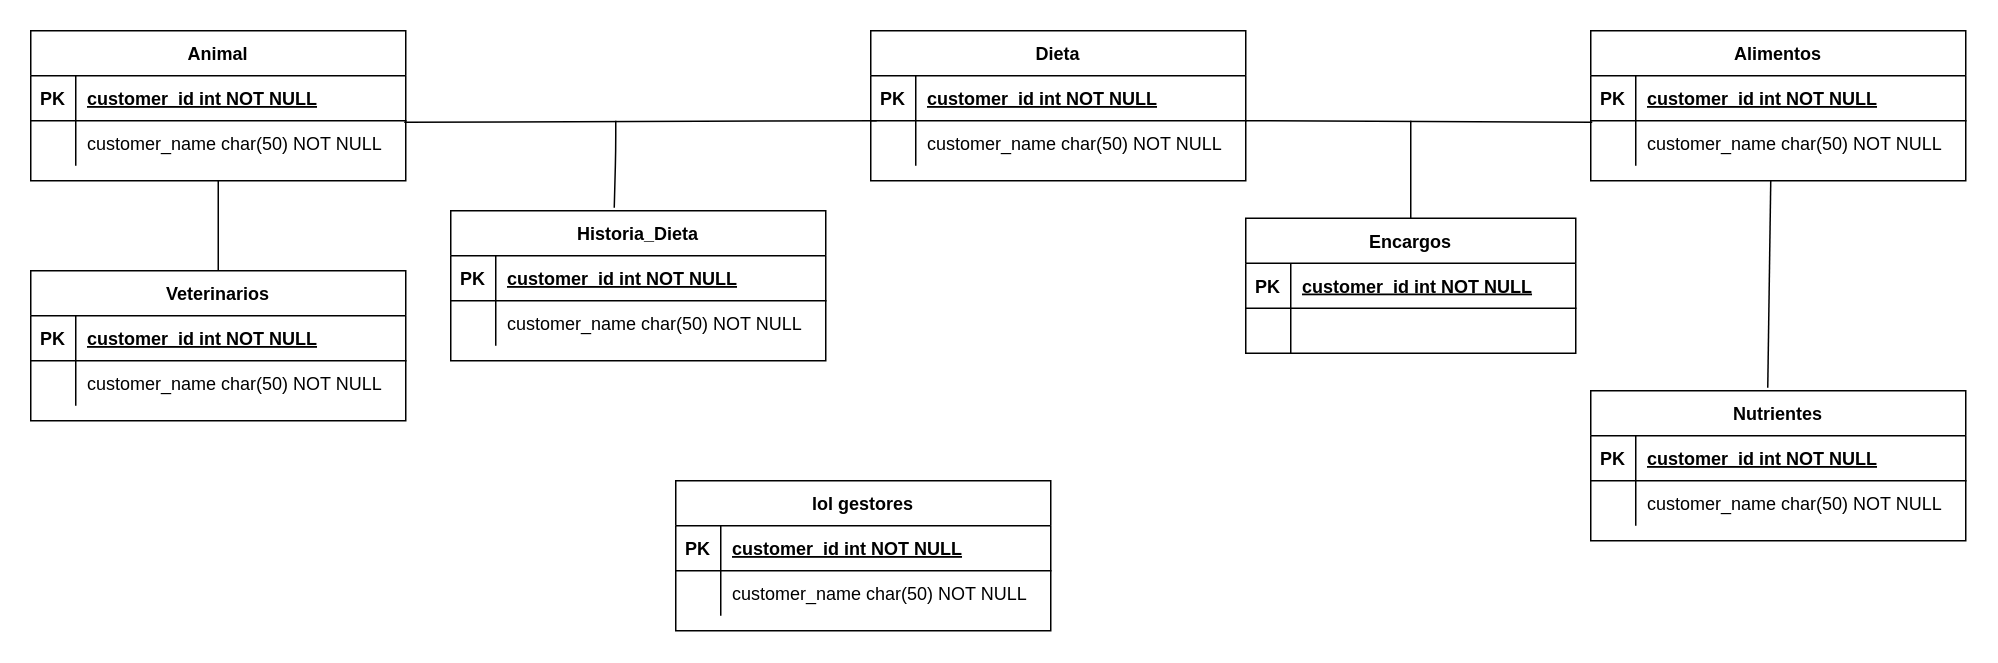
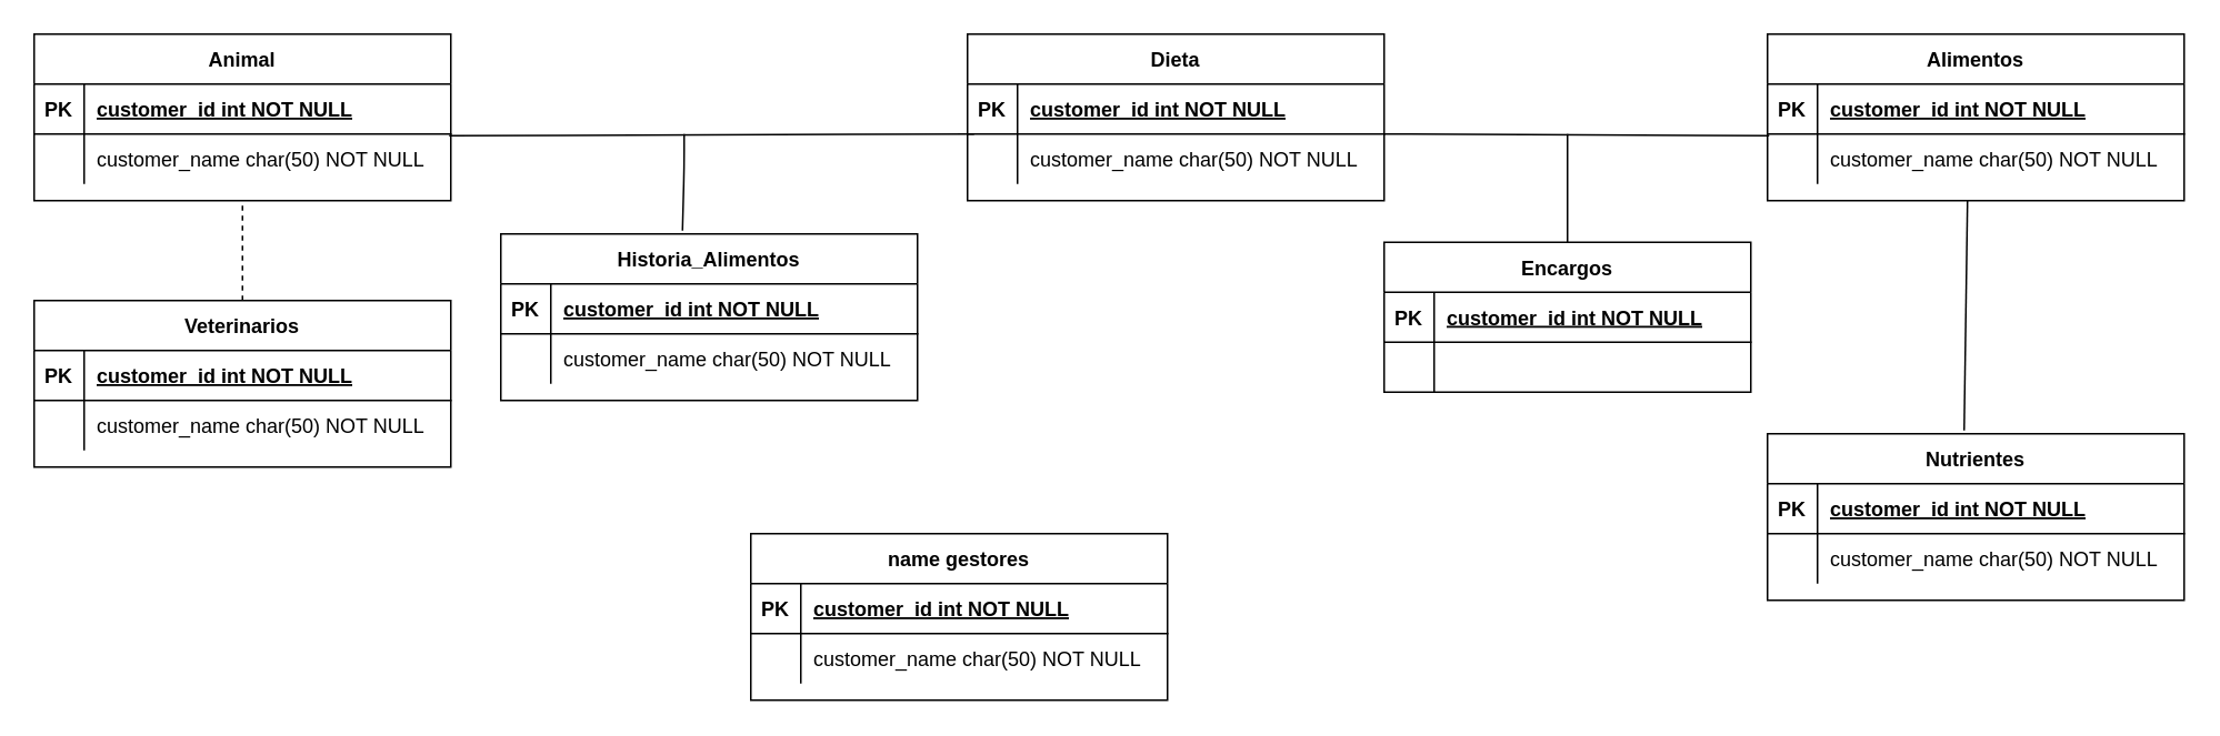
  <mxCell id="0" />
  <mxCell id="1" parent="0" />
  <mxCell id="2" value="Animal" style="shape=table;startSize=30;container=1;collapsible=1;childLayout=tableLayout;fixedRows=1;rowLines=0;fontStyle=1;align=center;resizeLast=1;" parent="1" vertex="1"><mxGeometry x="20" y="20" width="250" height="100" as="geometry" /></mxCell>
  <mxCell id="3" value="" style="shape=partialRectangle;collapsible=0;dropTarget=0;pointerEvents=0;fillColor=none;points=[[0,0.5],[1,0.5]];portConstraint=eastwest;top=0;left=0;right=0;bottom=1;" parent="2" vertex="1"><mxGeometry y="30" width="250" height="30" as="geometry" /></mxCell>
  <mxCell id="4" value="PK" style="shape=partialRectangle;overflow=hidden;connectable=0;fillColor=none;top=0;left=0;bottom=0;right=0;fontStyle=1;" parent="3" vertex="1"><mxGeometry width="30" height="30" as="geometry" /></mxCell>
  <mxCell id="5" value="customer_id int NOT NULL " style="shape=partialRectangle;overflow=hidden;connectable=0;fillColor=none;top=0;left=0;bottom=0;right=0;align=left;spacingLeft=6;fontStyle=5;" parent="3" vertex="1"><mxGeometry x="30" width="220" height="30" as="geometry" /></mxCell>
  <mxCell id="6" value="" style="shape=partialRectangle;collapsible=0;dropTarget=0;pointerEvents=0;fillColor=none;points=[[0,0.5],[1,0.5]];portConstraint=eastwest;top=0;left=0;right=0;bottom=0;" parent="2" vertex="1"><mxGeometry y="60" width="250" height="30" as="geometry" /></mxCell>
  <mxCell id="7" value="" style="shape=partialRectangle;overflow=hidden;connectable=0;fillColor=none;top=0;left=0;bottom=0;right=0;" parent="6" vertex="1"><mxGeometry width="30" height="30" as="geometry" /></mxCell>
  <mxCell id="8" value="customer_name char(50) NOT NULL" style="shape=partialRectangle;overflow=hidden;connectable=0;fillColor=none;top=0;left=0;bottom=0;right=0;align=left;spacingLeft=6;" parent="6" vertex="1"><mxGeometry x="30" width="220" height="30" as="geometry" /></mxCell>
  <mxCell id="9" value="Veterinarios" style="shape=table;startSize=30;container=1;collapsible=1;childLayout=tableLayout;fixedRows=1;rowLines=0;fontStyle=1;align=center;resizeLast=1;" vertex="1" parent="1"><mxGeometry x="20" y="180" width="250" height="100" as="geometry" /></mxCell>
  <mxCell id="10" value="" style="shape=partialRectangle;collapsible=0;dropTarget=0;pointerEvents=0;fillColor=none;points=[[0,0.5],[1,0.5]];portConstraint=eastwest;top=0;left=0;right=0;bottom=1;" vertex="1" parent="9"><mxGeometry y="30" width="250" height="30" as="geometry" /></mxCell>
  <mxCell id="11" value="PK" style="shape=partialRectangle;overflow=hidden;connectable=0;fillColor=none;top=0;left=0;bottom=0;right=0;fontStyle=1;" vertex="1" parent="10"><mxGeometry width="30" height="30" as="geometry" /></mxCell>
  <mxCell id="12" value="customer_id int NOT NULL " style="shape=partialRectangle;overflow=hidden;connectable=0;fillColor=none;top=0;left=0;bottom=0;right=0;align=left;spacingLeft=6;fontStyle=5;" vertex="1" parent="10"><mxGeometry x="30" width="220" height="30" as="geometry" /></mxCell>
  <mxCell id="13" value="" style="shape=partialRectangle;collapsible=0;dropTarget=0;pointerEvents=0;fillColor=none;points=[[0,0.5],[1,0.5]];portConstraint=eastwest;top=0;left=0;right=0;bottom=0;" vertex="1" parent="9"><mxGeometry y="60" width="250" height="30" as="geometry" /></mxCell>
  <mxCell id="14" value="" style="shape=partialRectangle;overflow=hidden;connectable=0;fillColor=none;top=0;left=0;bottom=0;right=0;" vertex="1" parent="13"><mxGeometry width="30" height="30" as="geometry" /></mxCell>
  <mxCell id="15" value="customer_name char(50) NOT NULL" style="shape=partialRectangle;overflow=hidden;connectable=0;fillColor=none;top=0;left=0;bottom=0;right=0;align=left;spacingLeft=6;" vertex="1" parent="13"><mxGeometry x="30" width="220" height="30" as="geometry" /></mxCell>
  <mxCell id="16" value="Dieta" style="shape=table;startSize=30;container=1;collapsible=1;childLayout=tableLayout;fixedRows=1;rowLines=0;fontStyle=1;align=center;resizeLast=1;" vertex="1" parent="1"><mxGeometry x="580" y="20" width="250" height="100" as="geometry" /></mxCell>
  <mxCell id="17" value="" style="shape=partialRectangle;collapsible=0;dropTarget=0;pointerEvents=0;fillColor=none;points=[[0,0.5],[1,0.5]];portConstraint=eastwest;top=0;left=0;right=0;bottom=1;" vertex="1" parent="16"><mxGeometry y="30" width="250" height="30" as="geometry" /></mxCell>
  <mxCell id="18" value="PK" style="shape=partialRectangle;overflow=hidden;connectable=0;fillColor=none;top=0;left=0;bottom=0;right=0;fontStyle=1;" vertex="1" parent="17"><mxGeometry width="30" height="30" as="geometry" /></mxCell>
  <mxCell id="19" value="customer_id int NOT NULL " style="shape=partialRectangle;overflow=hidden;connectable=0;fillColor=none;top=0;left=0;bottom=0;right=0;align=left;spacingLeft=6;fontStyle=5;" vertex="1" parent="17"><mxGeometry x="30" width="220" height="30" as="geometry" /></mxCell>
  <mxCell id="20" value="" style="shape=partialRectangle;collapsible=0;dropTarget=0;pointerEvents=0;fillColor=none;points=[[0,0.5],[1,0.5]];portConstraint=eastwest;top=0;left=0;right=0;bottom=0;" vertex="1" parent="16"><mxGeometry y="60" width="250" height="30" as="geometry" /></mxCell>
  <mxCell id="21" value="" style="shape=partialRectangle;overflow=hidden;connectable=0;fillColor=none;top=0;left=0;bottom=0;right=0;" vertex="1" parent="20"><mxGeometry width="30" height="30" as="geometry" /></mxCell>
  <mxCell id="22" value="customer_name char(50) NOT NULL" style="shape=partialRectangle;overflow=hidden;connectable=0;fillColor=none;top=0;left=0;bottom=0;right=0;align=left;spacingLeft=6;" vertex="1" parent="20"><mxGeometry x="30" width="220" height="30" as="geometry" /></mxCell>
- <mxCell id="23" value="Historia_Dieta" style="shape=table;startSize=30;container=1;collapsible=1;childLayout=tableLayout;fixedRows=1;rowLines=0;fontStyle=1;align=center;resizeLast=1;" vertex="1" parent="1"><mxGeometry x="300" y="140" width="250" height="100" as="geometry" /></mxCell>
+ <mxCell id="23" value="Historia_Alimentos" style="shape=table;startSize=30;container=1;collapsible=1;childLayout=tableLayout;fixedRows=1;rowLines=0;fontStyle=1;align=center;resizeLast=1;" vertex="1" parent="1"><mxGeometry x="300" y="140" width="250" height="100" as="geometry" /></mxCell>
  <mxCell id="24" value="" style="shape=partialRectangle;collapsible=0;dropTarget=0;pointerEvents=0;fillColor=none;points=[[0,0.5],[1,0.5]];portConstraint=eastwest;top=0;left=0;right=0;bottom=1;" vertex="1" parent="23"><mxGeometry y="30" width="250" height="30" as="geometry" /></mxCell>
  <mxCell id="25" value="PK" style="shape=partialRectangle;overflow=hidden;connectable=0;fillColor=none;top=0;left=0;bottom=0;right=0;fontStyle=1;" vertex="1" parent="24"><mxGeometry width="30" height="30" as="geometry" /></mxCell>
  <mxCell id="26" value="customer_id int NOT NULL " style="shape=partialRectangle;overflow=hidden;connectable=0;fillColor=none;top=0;left=0;bottom=0;right=0;align=left;spacingLeft=6;fontStyle=5;" vertex="1" parent="24"><mxGeometry x="30" width="220" height="30" as="geometry" /></mxCell>
  <mxCell id="27" value="" style="shape=partialRectangle;collapsible=0;dropTarget=0;pointerEvents=0;fillColor=none;points=[[0,0.5],[1,0.5]];portConstraint=eastwest;top=0;left=0;right=0;bottom=0;" vertex="1" parent="23"><mxGeometry y="60" width="250" height="30" as="geometry" /></mxCell>
  <mxCell id="28" value="" style="shape=partialRectangle;overflow=hidden;connectable=0;fillColor=none;top=0;left=0;bottom=0;right=0;" vertex="1" parent="27"><mxGeometry width="30" height="30" as="geometry" /></mxCell>
  <mxCell id="29" value="customer_name char(50) NOT NULL" style="shape=partialRectangle;overflow=hidden;connectable=0;fillColor=none;top=0;left=0;bottom=0;right=0;align=left;spacingLeft=6;" vertex="1" parent="27"><mxGeometry x="30" width="220" height="30" as="geometry" /></mxCell>
  <mxCell id="30" value="Alimentos" style="shape=table;startSize=30;container=1;collapsible=1;childLayout=tableLayout;fixedRows=1;rowLines=0;fontStyle=1;align=center;resizeLast=1;" vertex="1" parent="1"><mxGeometry x="1060" y="20" width="250" height="100" as="geometry" /></mxCell>
  <mxCell id="31" value="" style="shape=partialRectangle;collapsible=0;dropTarget=0;pointerEvents=0;fillColor=none;points=[[0,0.5],[1,0.5]];portConstraint=eastwest;top=0;left=0;right=0;bottom=1;" vertex="1" parent="30"><mxGeometry y="30" width="250" height="30" as="geometry" /></mxCell>
  <mxCell id="32" value="PK" style="shape=partialRectangle;overflow=hidden;connectable=0;fillColor=none;top=0;left=0;bottom=0;right=0;fontStyle=1;" vertex="1" parent="31"><mxGeometry width="30" height="30" as="geometry" /></mxCell>
  <mxCell id="33" value="customer_id int NOT NULL " style="shape=partialRectangle;overflow=hidden;connectable=0;fillColor=none;top=0;left=0;bottom=0;right=0;align=left;spacingLeft=6;fontStyle=5;" vertex="1" parent="31"><mxGeometry x="30" width="220" height="30" as="geometry" /></mxCell>
  <mxCell id="34" value="" style="shape=partialRectangle;collapsible=0;dropTarget=0;pointerEvents=0;fillColor=none;points=[[0,0.5],[1,0.5]];portConstraint=eastwest;top=0;left=0;right=0;bottom=0;" vertex="1" parent="30"><mxGeometry y="60" width="250" height="30" as="geometry" /></mxCell>
  <mxCell id="35" value="" style="shape=partialRectangle;overflow=hidden;connectable=0;fillColor=none;top=0;left=0;bottom=0;right=0;" vertex="1" parent="34"><mxGeometry width="30" height="30" as="geometry" /></mxCell>
  <mxCell id="36" value="customer_name char(50) NOT NULL" style="shape=partialRectangle;overflow=hidden;connectable=0;fillColor=none;top=0;left=0;bottom=0;right=0;align=left;spacingLeft=6;" vertex="1" parent="34"><mxGeometry x="30" width="220" height="30" as="geometry" /></mxCell>
  <mxCell id="37" value="Encargos" style="shape=table;startSize=30;container=1;collapsible=1;childLayout=tableLayout;fixedRows=1;rowLines=0;fontStyle=1;align=center;resizeLast=1;" vertex="1" parent="1"><mxGeometry x="830" y="145" width="220" height="90" as="geometry" /></mxCell>
  <mxCell id="38" value="" style="shape=partialRectangle;collapsible=0;dropTarget=0;pointerEvents=0;fillColor=none;points=[[0,0.5],[1,0.5]];portConstraint=eastwest;top=0;left=0;right=0;bottom=1;" vertex="1" parent="37"><mxGeometry y="30" width="220" height="30" as="geometry" /></mxCell>
  <mxCell id="39" value="PK" style="shape=partialRectangle;overflow=hidden;connectable=0;fillColor=none;top=0;left=0;bottom=0;right=0;fontStyle=1;" vertex="1" parent="38"><mxGeometry width="30" height="30" as="geometry" /></mxCell>
  <mxCell id="40" value="customer_id int NOT NULL " style="shape=partialRectangle;overflow=hidden;connectable=0;fillColor=none;top=0;left=0;bottom=0;right=0;align=left;spacingLeft=6;fontStyle=5;" vertex="1" parent="38"><mxGeometry x="30" width="190" height="30" as="geometry" /></mxCell>
  <mxCell id="41" value="" style="shape=partialRectangle;collapsible=0;dropTarget=0;pointerEvents=0;fillColor=none;points=[[0,0.5],[1,0.5]];portConstraint=eastwest;top=0;left=0;right=0;bottom=0;" vertex="1" parent="37"><mxGeometry y="60" width="220" height="30" as="geometry" /></mxCell>
  <mxCell id="42" value="" style="shape=partialRectangle;overflow=hidden;connectable=0;fillColor=none;top=0;left=0;bottom=0;right=0;" vertex="1" parent="41"><mxGeometry width="30" height="30" as="geometry" /></mxCell>
  <mxCell id="43" value="" style="shape=partialRectangle;overflow=hidden;connectable=0;fillColor=none;top=0;left=0;bottom=0;right=0;align=left;spacingLeft=6;" vertex="1" parent="41"><mxGeometry x="30" width="190" height="30" as="geometry" /></mxCell>
  <mxCell id="44" value="Nutrientes" style="shape=table;startSize=30;container=1;collapsible=1;childLayout=tableLayout;fixedRows=1;rowLines=0;fontStyle=1;align=center;resizeLast=1;" vertex="1" parent="1"><mxGeometry x="1060" y="260" width="250" height="100" as="geometry" /></mxCell>
  <mxCell id="45" value="" style="shape=partialRectangle;collapsible=0;dropTarget=0;pointerEvents=0;fillColor=none;points=[[0,0.5],[1,0.5]];portConstraint=eastwest;top=0;left=0;right=0;bottom=1;" vertex="1" parent="44"><mxGeometry y="30" width="250" height="30" as="geometry" /></mxCell>
  <mxCell id="46" value="PK" style="shape=partialRectangle;overflow=hidden;connectable=0;fillColor=none;top=0;left=0;bottom=0;right=0;fontStyle=1;" vertex="1" parent="45"><mxGeometry width="30" height="30" as="geometry" /></mxCell>
  <mxCell id="47" value="customer_id int NOT NULL " style="shape=partialRectangle;overflow=hidden;connectable=0;fillColor=none;top=0;left=0;bottom=0;right=0;align=left;spacingLeft=6;fontStyle=5;" vertex="1" parent="45"><mxGeometry x="30" width="220" height="30" as="geometry" /></mxCell>
  <mxCell id="48" value="" style="shape=partialRectangle;collapsible=0;dropTarget=0;pointerEvents=0;fillColor=none;points=[[0,0.5],[1,0.5]];portConstraint=eastwest;top=0;left=0;right=0;bottom=0;" vertex="1" parent="44"><mxGeometry y="60" width="250" height="30" as="geometry" /></mxCell>
  <mxCell id="49" value="" style="shape=partialRectangle;overflow=hidden;connectable=0;fillColor=none;top=0;left=0;bottom=0;right=0;" vertex="1" parent="48"><mxGeometry width="30" height="30" as="geometry" /></mxCell>
  <mxCell id="50" value="customer_name char(50) NOT NULL" style="shape=partialRectangle;overflow=hidden;connectable=0;fillColor=none;top=0;left=0;bottom=0;right=0;align=left;spacingLeft=6;" vertex="1" parent="48"><mxGeometry x="30" width="220" height="30" as="geometry" /></mxCell>
  <mxCell id="51" value="" style="endArrow=none;html=1;exitX=0.996;exitY=0.033;exitDx=0;exitDy=0;exitPerimeter=0;entryX=0.016;entryY=0;entryDx=0;entryDy=0;entryPerimeter=0;" edge="1" parent="1" source="6" target="20"><mxGeometry width="50" height="50" relative="1" as="geometry"><mxPoint x="300" y="80" as="sourcePoint" /><mxPoint x="350" y="30" as="targetPoint" /></mxGeometry></mxCell>
  <mxCell id="52" value="" style="endArrow=none;html=1;exitX=0.436;exitY=-0.02;exitDx=0;exitDy=0;exitPerimeter=0;" edge="1" parent="1" source="23"><mxGeometry width="50" height="50" relative="1" as="geometry"><mxPoint x="590" y="190" as="sourcePoint" /><mxPoint x="410" y="80" as="targetPoint" /><Array as="points"><mxPoint x="410" y="100" /></Array></mxGeometry></mxCell>
  <mxCell id="53" value="" style="endArrow=none;html=1;exitX=1;exitY=0;exitDx=0;exitDy=0;exitPerimeter=0;entryX=0.004;entryY=0.033;entryDx=0;entryDy=0;entryPerimeter=0;" edge="1" parent="1" source="20" target="34"><mxGeometry width="50" height="50" relative="1" as="geometry"><mxPoint x="915" y="95" as="sourcePoint" /><mxPoint x="965" y="45" as="targetPoint" /></mxGeometry></mxCell>
- <mxCell id="54" value="" style="endArrow=none;html=1;exitX=0.5;exitY=0;exitDx=0;exitDy=0;entryX=0.5;entryY=1;entryDx=0;entryDy=0;" edge="1" parent="1" source="9" target="2"><mxGeometry width="50" height="50" relative="1" as="geometry"><mxPoint x="130" y="170" as="sourcePoint" /><mxPoint x="180" y="120" as="targetPoint" /></mxGeometry></mxCell>
+ <mxCell id="54" value="" style="endArrow=none;html=1;exitX=0.5;exitY=0;exitDx=0;exitDy=0;entryX=0.5;entryY=1;entryDx=0;entryDy=0;dashed=1;" edge="1" parent="1" source="9" target="2"><mxGeometry width="50" height="50" relative="1" as="geometry"><mxPoint x="130" y="170" as="sourcePoint" /><mxPoint x="180" y="120" as="targetPoint" /></mxGeometry></mxCell>
  <mxCell id="55" value="" style="endArrow=none;html=1;" edge="1" parent="1"><mxGeometry width="50" height="50" relative="1" as="geometry"><mxPoint x="940" y="145" as="sourcePoint" /><mxPoint x="940" y="80" as="targetPoint" /></mxGeometry></mxCell>
  <mxCell id="56" value="" style="endArrow=none;html=1;exitX=0.472;exitY=-0.02;exitDx=0;exitDy=0;exitPerimeter=0;" edge="1" parent="1" source="44"><mxGeometry width="50" height="50" relative="1" as="geometry"><mxPoint x="1130" y="170" as="sourcePoint" /><mxPoint x="1180" y="120" as="targetPoint" /></mxGeometry></mxCell>
- <mxCell id="57" value="lol gestores" style="shape=table;startSize=30;container=1;collapsible=1;childLayout=tableLayout;fixedRows=1;rowLines=0;fontStyle=1;align=center;resizeLast=1;" vertex="1" parent="1"><mxGeometry x="450" y="320" width="250" height="100" as="geometry" /></mxCell>
+ <mxCell id="57" value="name gestores" style="shape=table;startSize=30;container=1;collapsible=1;childLayout=tableLayout;fixedRows=1;rowLines=0;fontStyle=1;align=center;resizeLast=1;" vertex="1" parent="1"><mxGeometry x="450" y="320" width="250" height="100" as="geometry" /></mxCell>
  <mxCell id="58" value="" style="shape=partialRectangle;collapsible=0;dropTarget=0;pointerEvents=0;fillColor=none;points=[[0,0.5],[1,0.5]];portConstraint=eastwest;top=0;left=0;right=0;bottom=1;" vertex="1" parent="57"><mxGeometry y="30" width="250" height="30" as="geometry" /></mxCell>
  <mxCell id="59" value="PK" style="shape=partialRectangle;overflow=hidden;connectable=0;fillColor=none;top=0;left=0;bottom=0;right=0;fontStyle=1;" vertex="1" parent="58"><mxGeometry width="30" height="30" as="geometry" /></mxCell>
  <mxCell id="60" value="customer_id int NOT NULL " style="shape=partialRectangle;overflow=hidden;connectable=0;fillColor=none;top=0;left=0;bottom=0;right=0;align=left;spacingLeft=6;fontStyle=5;" vertex="1" parent="58"><mxGeometry x="30" width="220" height="30" as="geometry" /></mxCell>
  <mxCell id="61" value="" style="shape=partialRectangle;collapsible=0;dropTarget=0;pointerEvents=0;fillColor=none;points=[[0,0.5],[1,0.5]];portConstraint=eastwest;top=0;left=0;right=0;bottom=0;" vertex="1" parent="57"><mxGeometry y="60" width="250" height="30" as="geometry" /></mxCell>
  <mxCell id="62" value="" style="shape=partialRectangle;overflow=hidden;connectable=0;fillColor=none;top=0;left=0;bottom=0;right=0;" vertex="1" parent="61"><mxGeometry width="30" height="30" as="geometry" /></mxCell>
  <mxCell id="63" value="customer_name char(50) NOT NULL" style="shape=partialRectangle;overflow=hidden;connectable=0;fillColor=none;top=0;left=0;bottom=0;right=0;align=left;spacingLeft=6;" vertex="1" parent="61"><mxGeometry x="30" width="220" height="30" as="geometry" /></mxCell>
